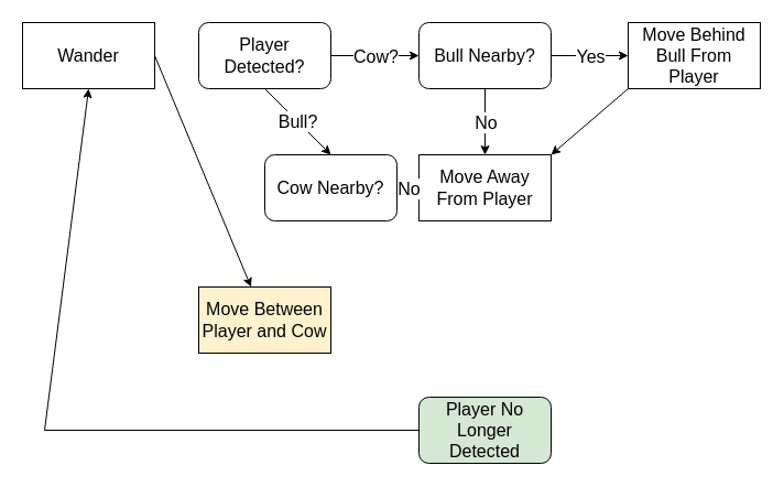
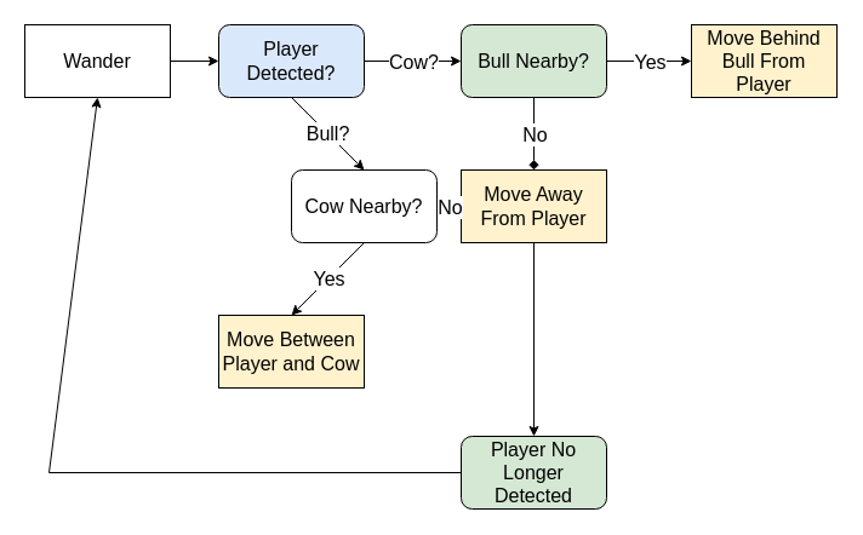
  <mxCell id="0" />
  <mxCell id="1" parent="0" />
  <mxCell id="2" value="&lt;font style=&quot;font-size: 16px&quot;&gt;Wander&lt;/font&gt;" style="rounded=0;whiteSpace=wrap;html=1;" vertex="1" parent="1"><mxGeometry x="20" y="20" width="120" height="60" as="geometry" /></mxCell>
- <mxCell id="3" value="Player Detected?" style="rounded=1;whiteSpace=wrap;html=1;fontSize=16;" vertex="1" parent="1"><mxGeometry x="180" y="20" width="120" height="60" as="geometry" /></mxCell>
- <mxCell id="4" value="" style="endArrow=classic;html=1;rounded=0;fontSize=16;exitX=1;exitY=0.5;exitDx=0;exitDy=0;" edge="1" parent="1" source="2" target="16"><mxGeometry width="50" height="50" relative="1" as="geometry"><mxPoint x="110" y="80" as="sourcePoint" /><mxPoint x="160" y="30" as="targetPoint" /></mxGeometry></mxCell>
- <mxCell id="5" value="Bull Nearby?" style="rounded=1;whiteSpace=wrap;html=1;fontSize=16;" vertex="1" parent="1"><mxGeometry x="380" y="20" width="120" height="60" as="geometry" /></mxCell>
+ <mxCell id="3" value="Player Detected?" style="rounded=1;whiteSpace=wrap;html=1;fontSize=16;fillColor=#dae8fc;" vertex="1" parent="1"><mxGeometry x="180" y="20" width="120" height="60" as="geometry" /></mxCell>
+ <mxCell id="4" value="" style="endArrow=classic;html=1;rounded=0;fontSize=16;exitX=1;exitY=0.5;exitDx=0;exitDy=0;entryX=0;entryY=0.5;entryDx=0;entryDy=0;" edge="1" parent="1" source="2" target="3"><mxGeometry width="50" height="50" relative="1" as="geometry"><mxPoint x="110" y="80" as="sourcePoint" /><mxPoint x="160" y="30" as="targetPoint" /></mxGeometry></mxCell>
+ <mxCell id="5" value="Bull Nearby?" style="rounded=1;whiteSpace=wrap;html=1;fontSize=16;fillColor=#d5e8d4;" vertex="1" parent="1"><mxGeometry x="380" y="20" width="120" height="60" as="geometry" /></mxCell>
  <mxCell id="6" value="Cow Nearby?" style="rounded=1;whiteSpace=wrap;html=1;fontSize=16;" vertex="1" parent="1"><mxGeometry x="240" y="140" width="120" height="60" as="geometry" /></mxCell>
  <mxCell id="7" value="" style="endArrow=classic;html=1;rounded=0;fontSize=16;entryX=0.5;entryY=0;entryDx=0;entryDy=0;" edge="1" parent="1" target="6"><mxGeometry relative="1" as="geometry"><mxPoint x="240" y="80" as="sourcePoint" /><mxPoint x="300" y="100" as="targetPoint" /></mxGeometry></mxCell>
  <mxCell id="8" value="Bull?" style="edgeLabel;resizable=0;html=1;align=center;verticalAlign=middle;fontSize=16;" connectable="0" vertex="1" parent="7"><mxGeometry relative="1" as="geometry" /></mxCell>
  <mxCell id="9" value="" style="endArrow=classic;html=1;rounded=0;fontSize=16;" edge="1" parent="1" source="3"><mxGeometry relative="1" as="geometry"><mxPoint x="300" y="50" as="sourcePoint" /><mxPoint x="380" y="50" as="targetPoint" /></mxGeometry></mxCell>
  <mxCell id="10" value="Cow?" style="edgeLabel;resizable=0;html=1;align=center;verticalAlign=middle;fontSize=16;" connectable="0" vertex="1" parent="9"><mxGeometry relative="1" as="geometry" /></mxCell>
- <mxCell id="11" value="Move Away From Player" style="rounded=0;whiteSpace=wrap;html=1;fontSize=16;" vertex="1" parent="1"><mxGeometry x="380" y="140" width="120" height="60" as="geometry" /></mxCell>
- <mxCell id="12" value="" style="endArrow=classic;html=1;rounded=0;fontSize=16;exitX=0.5;exitY=1;exitDx=0;exitDy=0;entryX=0.5;entryY=0;entryDx=0;entryDy=0;" edge="1" parent="1" source="5" target="11"><mxGeometry relative="1" as="geometry"><mxPoint x="390" y="110" as="sourcePoint" /><mxPoint x="490" y="110" as="targetPoint" /></mxGeometry></mxCell>
+ <mxCell id="11" value="Move Away From Player" style="rounded=0;whiteSpace=wrap;html=1;fontSize=16;fillColor=#fff2cc;" vertex="1" parent="1"><mxGeometry x="380" y="140" width="120" height="60" as="geometry" /></mxCell>
+ <mxCell id="12" value="" style="endArrow=diamond;html=1;rounded=0;fontSize=16;exitX=0.5;exitY=1;exitDx=0;exitDy=0;entryX=0.5;entryY=0;entryDx=0;entryDy=0;" edge="1" parent="1" source="5" target="11"><mxGeometry relative="1" as="geometry"><mxPoint x="390" y="110" as="sourcePoint" /><mxPoint x="490" y="110" as="targetPoint" /></mxGeometry></mxCell>
  <mxCell id="13" value="No" style="edgeLabel;resizable=0;html=1;align=center;verticalAlign=middle;fontSize=16;" connectable="0" vertex="1" parent="12"><mxGeometry relative="1" as="geometry" /></mxCell>
  <mxCell id="14" value="" style="endArrow=classic;html=1;rounded=0;fontSize=16;" edge="1" parent="1" source="6"><mxGeometry relative="1" as="geometry"><mxPoint x="300" y="170" as="sourcePoint" /><mxPoint x="380" y="170" as="targetPoint" /></mxGeometry></mxCell>
  <mxCell id="15" value="No" style="edgeLabel;resizable=0;html=1;align=center;verticalAlign=middle;fontSize=16;" connectable="0" vertex="1" parent="14"><mxGeometry relative="1" as="geometry" /></mxCell>
  <mxCell id="16" value="Move Between Player and Cow" style="rounded=0;whiteSpace=wrap;html=1;fontSize=16;fillColor=#fff2cc;" vertex="1" parent="1"><mxGeometry x="180" y="260" width="120" height="60" as="geometry" /></mxCell>
- <mxCell id="19" value="Move Behind Bull From Player" style="rounded=0;whiteSpace=wrap;html=1;fontSize=16;" vertex="1" parent="1"><mxGeometry x="570" y="20" width="120" height="60" as="geometry" /></mxCell>
- <mxCell id="20" value="" style="endArrow=classic;html=1;rounded=0;fontSize=16;exitX=0;exitY=1;exitDx=0;exitDy=0;entryX=1;entryY=0;entryDx=0;entryDy=0;" edge="1" parent="1" source="19" target="11"><mxGeometry width="50" height="50" relative="1" as="geometry"><mxPoint x="510" y="140" as="sourcePoint" /><mxPoint x="560" y="90" as="targetPoint" /></mxGeometry></mxCell>
+ <mxCell id="17" value="" style="endArrow=classic;html=1;rounded=0;fontSize=16;exitX=0.5;exitY=1;exitDx=0;exitDy=0;entryX=0.5;entryY=0;entryDx=0;entryDy=0;" edge="1" parent="1" source="6" target="16"><mxGeometry relative="1" as="geometry"><mxPoint x="190" y="230" as="sourcePoint" /><mxPoint x="290" y="230" as="targetPoint" /></mxGeometry></mxCell>
+ <mxCell id="18" value="Yes" style="edgeLabel;resizable=0;html=1;align=center;verticalAlign=middle;fontSize=16;" connectable="0" vertex="1" parent="17"><mxGeometry relative="1" as="geometry" /></mxCell>
+ <mxCell id="19" value="Move Behind Bull From Player" style="rounded=0;whiteSpace=wrap;html=1;fontSize=16;fillColor=#fff2cc;" vertex="1" parent="1"><mxGeometry x="570" y="20" width="120" height="60" as="geometry" /></mxCell>
  <mxCell id="21" value="" style="endArrow=classic;html=1;rounded=0;fontSize=16;" edge="1" parent="1" source="5"><mxGeometry relative="1" as="geometry"><mxPoint x="500" y="50" as="sourcePoint" /><mxPoint x="570" y="50" as="targetPoint" /></mxGeometry></mxCell>
  <mxCell id="22" value="Yes" style="edgeLabel;resizable=0;html=1;align=center;verticalAlign=middle;fontSize=16;" connectable="0" vertex="1" parent="21"><mxGeometry relative="1" as="geometry" /></mxCell>
  <mxCell id="23" value="Player No Longer Detected" style="rounded=1;whiteSpace=wrap;html=1;fontSize=16;fillColor=#d5e8d4;" vertex="1" parent="1"><mxGeometry x="380" y="360" width="120" height="60" as="geometry" /></mxCell>
  <mxCell id="24" value="" style="endArrow=none;html=1;rounded=0;fontSize=16;entryX=0;entryY=0.5;entryDx=0;entryDy=0;" edge="1" parent="1" target="23"><mxGeometry width="50" height="50" relative="1" as="geometry"><mxPoint x="40" y="390" as="sourcePoint" /><mxPoint x="250" y="360" as="targetPoint" /></mxGeometry></mxCell>
  <mxCell id="25" value="" style="endArrow=classic;html=1;rounded=0;fontSize=16;entryX=0.5;entryY=1;entryDx=0;entryDy=0;" edge="1" parent="1" target="2"><mxGeometry width="50" height="50" relative="1" as="geometry"><mxPoint x="40" y="390" as="sourcePoint" /><mxPoint x="80" y="230" as="targetPoint" /></mxGeometry></mxCell>
+ <mxCell id="26" value="" style="endArrow=classic;html=1;rounded=0;fontSize=16;exitX=0.5;exitY=1;exitDx=0;exitDy=0;entryX=0.5;entryY=0;entryDx=0;entryDy=0;" edge="1" parent="1" source="11" target="23"><mxGeometry width="50" height="50" relative="1" as="geometry"><mxPoint x="420" y="300" as="sourcePoint" /><mxPoint x="470" y="250" as="targetPoint" /></mxGeometry></mxCell>
